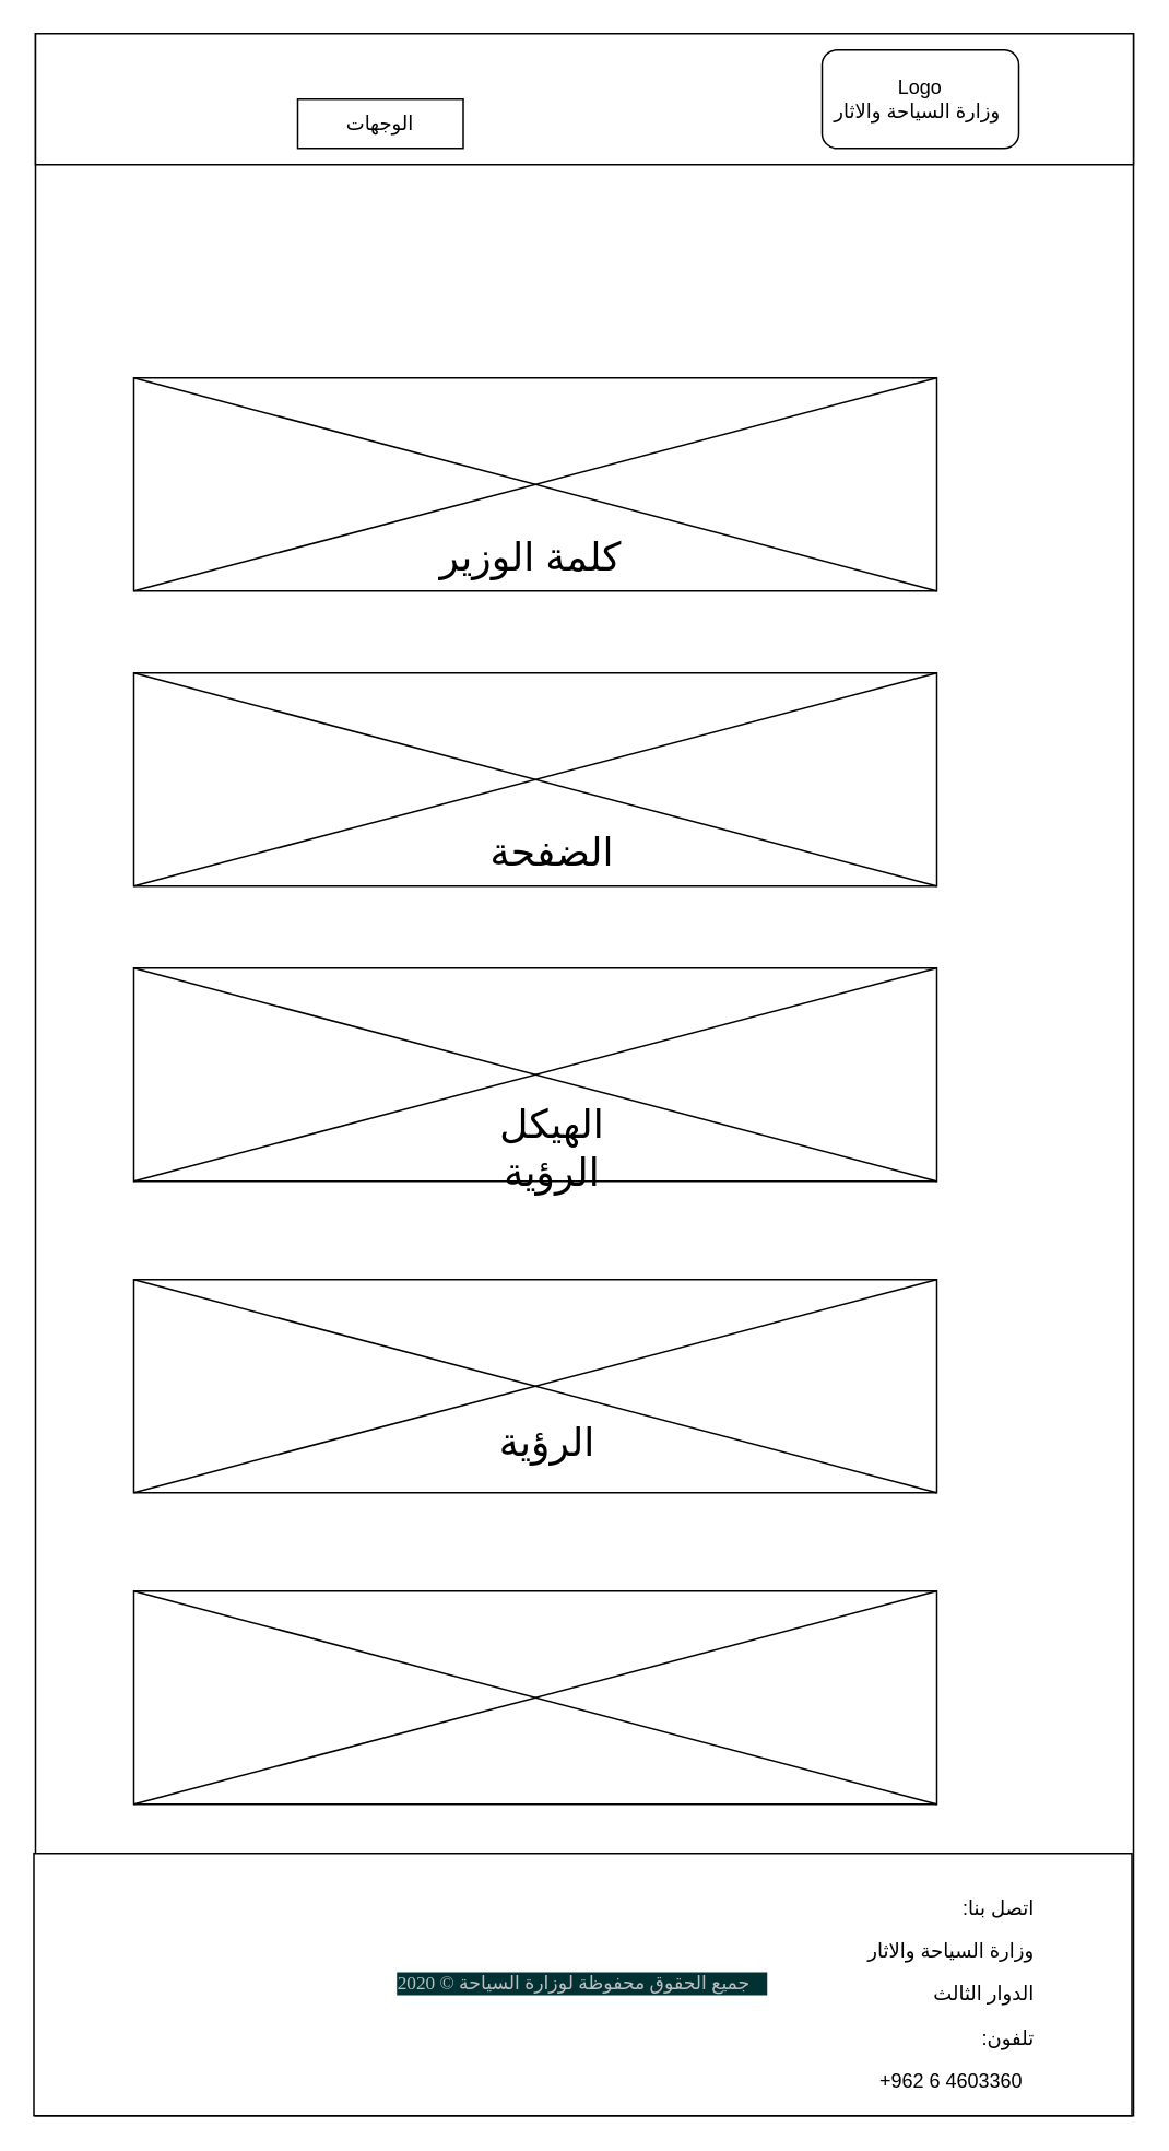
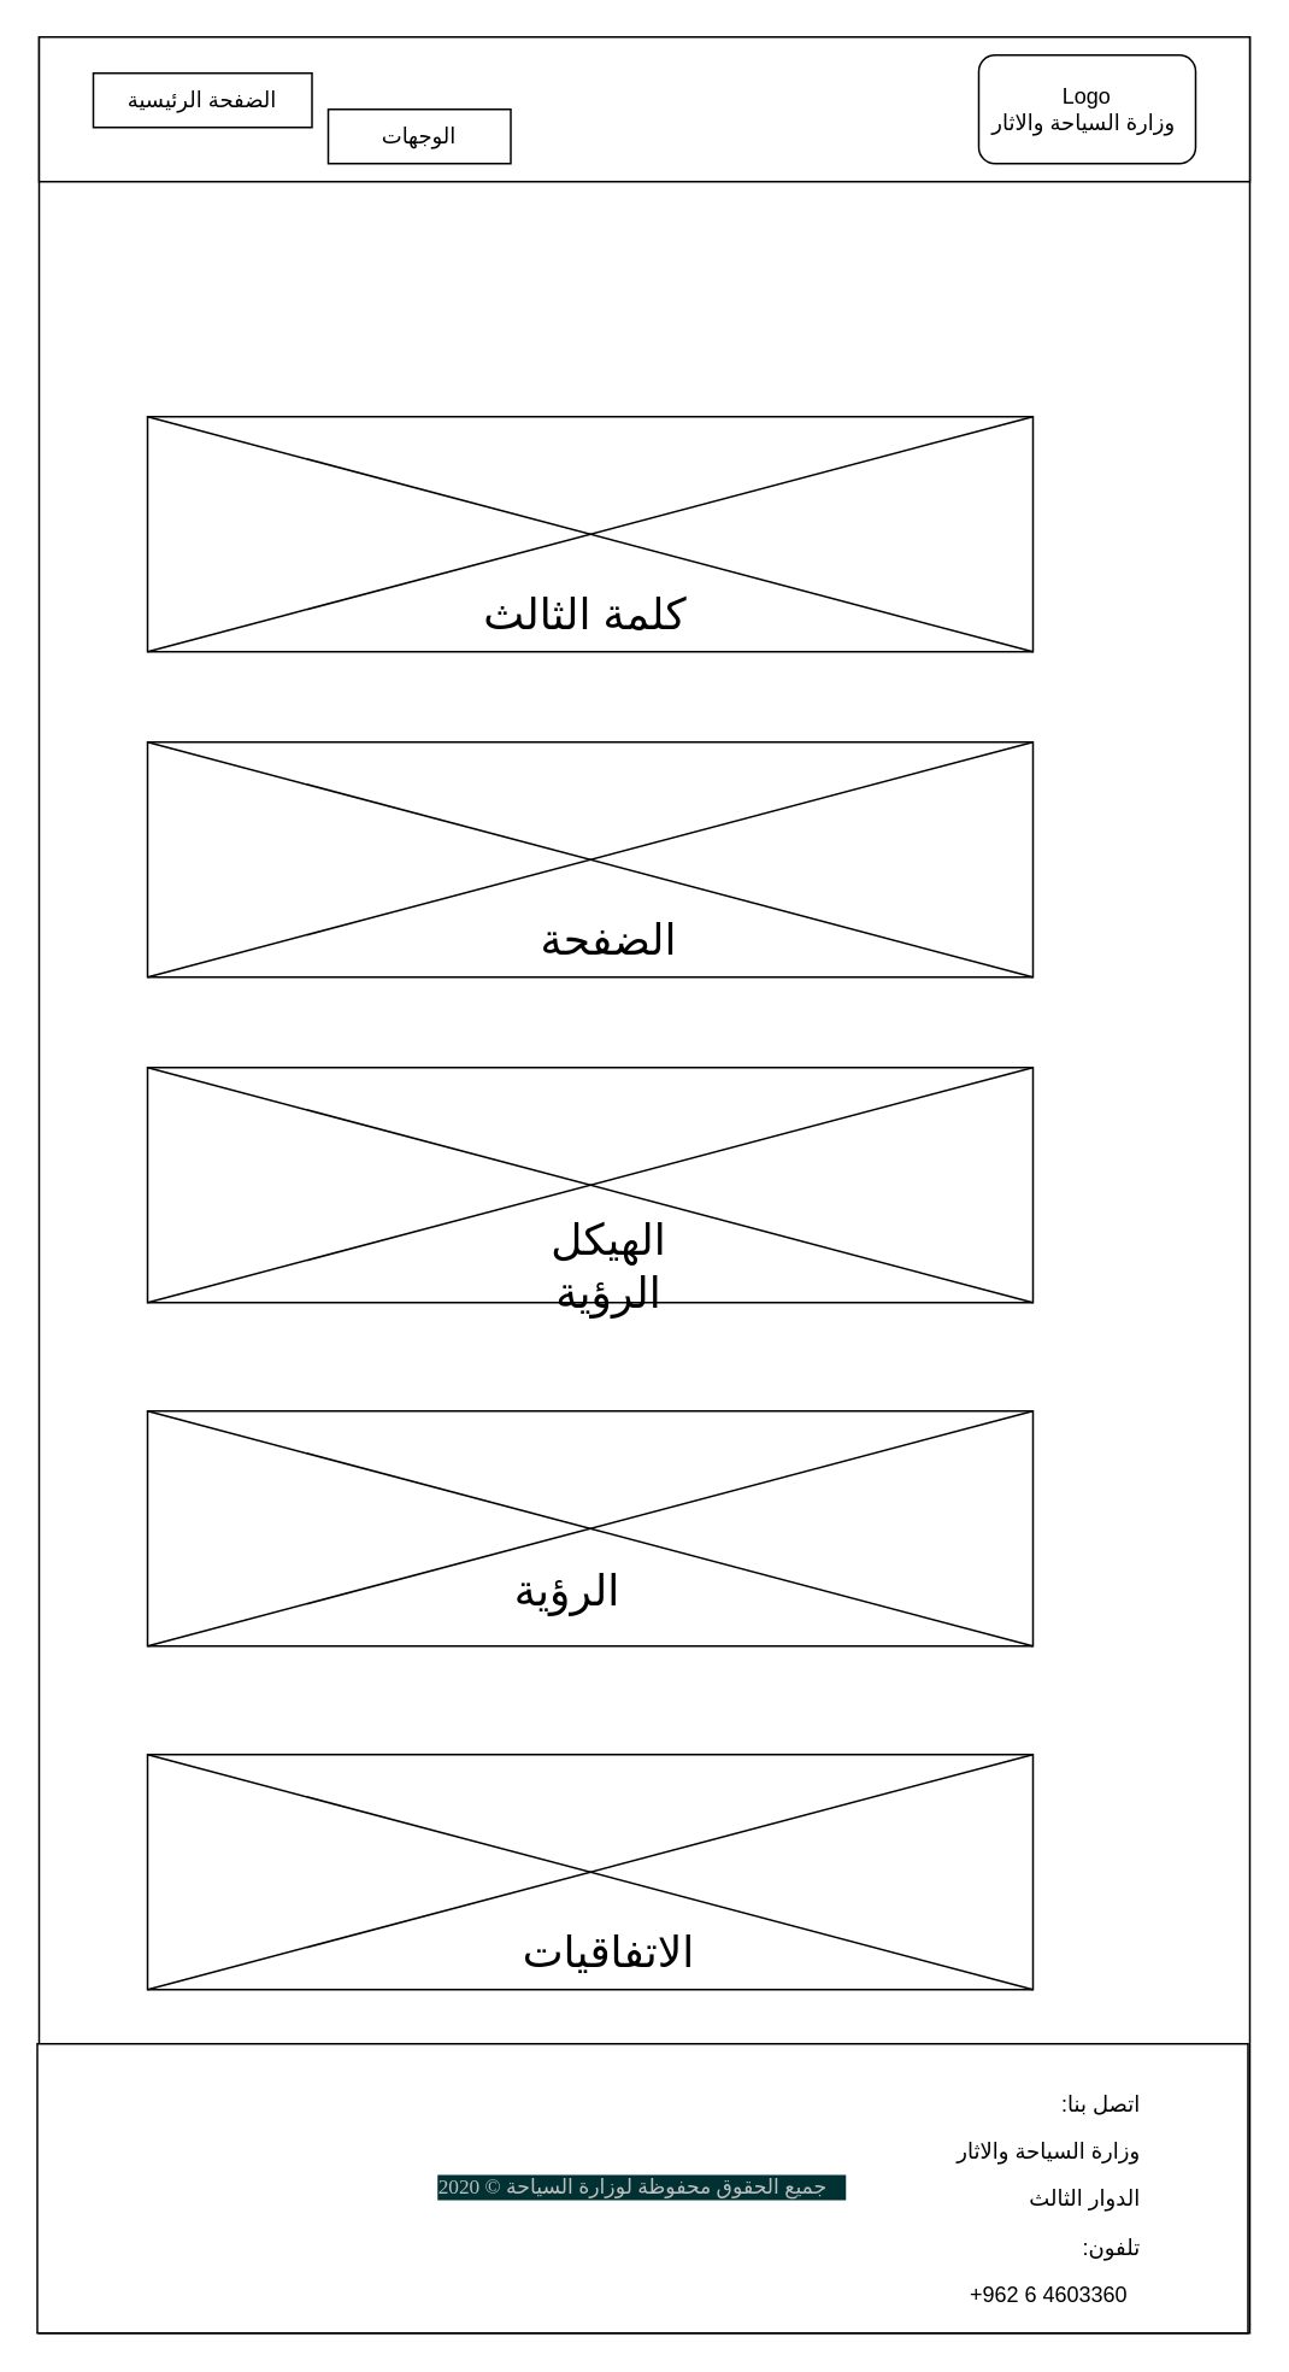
  <mxCell id="0" />
  <mxCell id="1" parent="0" />
  <mxCell id="2" value="" style="rounded=0;whiteSpace=wrap;html=1;" parent="1" vertex="1"><mxGeometry x="21" y="20" width="670" height="1270" as="geometry" /></mxCell>
  <mxCell id="3" value="" style="rounded=0;whiteSpace=wrap;html=1;" parent="1" vertex="1"><mxGeometry x="81" y="230" width="490" height="130" as="geometry" /></mxCell>
  <mxCell id="4" value="" style="rounded=0;whiteSpace=wrap;html=1;" parent="1" vertex="1"><mxGeometry x="81" y="410" width="490" height="130" as="geometry" /></mxCell>
  <mxCell id="5" value="" style="rounded=0;whiteSpace=wrap;html=1;" parent="1" vertex="1"><mxGeometry x="81" y="590" width="490" height="130" as="geometry" /></mxCell>
  <mxCell id="6" value="" style="rounded=0;whiteSpace=wrap;html=1;" parent="1" vertex="1"><mxGeometry x="81" y="780" width="490" height="130" as="geometry" /></mxCell>
  <mxCell id="7" value="" style="rounded=0;whiteSpace=wrap;html=1;" parent="1" vertex="1"><mxGeometry x="81" y="970" width="490" height="130" as="geometry" /></mxCell>
  <mxCell id="8" value="" style="rounded=0;whiteSpace=wrap;html=1;" parent="1" vertex="1"><mxGeometry x="21" y="20" width="670" height="80" as="geometry" /></mxCell>
+ <mxCell id="9" value="الضفحة الرئيسية" style="rounded=0;whiteSpace=wrap;html=1;" parent="1" vertex="1"><mxGeometry x="51" y="40" width="121" height="30" as="geometry" /></mxCell>
  <mxCell id="10" value="الوجهات" style="rounded=0;whiteSpace=wrap;html=1;" parent="1" vertex="1"><mxGeometry x="181" y="60" width="101" height="30" as="geometry" /></mxCell>
- <mxCell id="11" value="Logo&lt;br&gt;وزارة السياحة والاثار&amp;nbsp;" style="rounded=1;whiteSpace=wrap;html=1;" parent="1" vertex="1"><mxGeometry x="501" y="30" width="120" height="60" as="geometry" /></mxCell>
+ <mxCell id="11" value="Logo&lt;br&gt;وزارة السياحة والاثار&amp;nbsp;" style="rounded=1;whiteSpace=wrap;html=1;" parent="1" vertex="1"><mxGeometry x="541" y="30" width="120" height="60" as="geometry" /></mxCell>
  <mxCell id="12" value="" style="endArrow=none;html=1;exitX=0;exitY=1;exitDx=0;exitDy=0;entryX=1;entryY=0;entryDx=0;entryDy=0;" parent="1" source="3" target="3" edge="1"><mxGeometry width="50" height="50" relative="1" as="geometry"><mxPoint x="301" y="310" as="sourcePoint" /><mxPoint x="351" y="260" as="targetPoint" /></mxGeometry></mxCell>
  <mxCell id="13" value="" style="endArrow=none;html=1;exitX=0;exitY=0;exitDx=0;exitDy=0;entryX=1;entryY=1;entryDx=0;entryDy=0;" parent="1" source="3" target="3" edge="1"><mxGeometry width="50" height="50" relative="1" as="geometry"><mxPoint x="181" y="300" as="sourcePoint" /><mxPoint x="231" y="250" as="targetPoint" /></mxGeometry></mxCell>
  <mxCell id="14" value="" style="endArrow=none;html=1;exitX=0;exitY=0;exitDx=0;exitDy=0;entryX=1;entryY=1;entryDx=0;entryDy=0;" parent="1" edge="1"><mxGeometry width="50" height="50" relative="1" as="geometry"><mxPoint x="81" y="410" as="sourcePoint" /><mxPoint x="571" y="540" as="targetPoint" /></mxGeometry></mxCell>
  <mxCell id="15" value="" style="endArrow=none;html=1;exitX=0;exitY=1;exitDx=0;exitDy=0;entryX=1;entryY=0;entryDx=0;entryDy=0;" parent="1" edge="1"><mxGeometry width="50" height="50" relative="1" as="geometry"><mxPoint x="81" y="540" as="sourcePoint" /><mxPoint x="571" y="410" as="targetPoint" /></mxGeometry></mxCell>
  <mxCell id="16" value="" style="endArrow=none;html=1;exitX=0;exitY=1;exitDx=0;exitDy=0;entryX=1;entryY=0;entryDx=0;entryDy=0;" parent="1" edge="1"><mxGeometry width="50" height="50" relative="1" as="geometry"><mxPoint x="81" y="720" as="sourcePoint" /><mxPoint x="571" y="590" as="targetPoint" /></mxGeometry></mxCell>
  <mxCell id="17" value="" style="endArrow=none;html=1;exitX=0;exitY=1;exitDx=0;exitDy=0;entryX=1;entryY=0;entryDx=0;entryDy=0;" parent="1" edge="1"><mxGeometry width="50" height="50" relative="1" as="geometry"><mxPoint x="81" y="910" as="sourcePoint" /><mxPoint x="571" y="780" as="targetPoint" /></mxGeometry></mxCell>
  <mxCell id="18" value="" style="endArrow=none;html=1;exitX=0;exitY=1;exitDx=0;exitDy=0;entryX=1;entryY=0;entryDx=0;entryDy=0;" parent="1" edge="1"><mxGeometry width="50" height="50" relative="1" as="geometry"><mxPoint x="81" y="1100" as="sourcePoint" /><mxPoint x="571" y="970" as="targetPoint" /></mxGeometry></mxCell>
  <mxCell id="19" value="" style="endArrow=none;html=1;exitX=0;exitY=0;exitDx=0;exitDy=0;entryX=1;entryY=1;entryDx=0;entryDy=0;fontStyle=1" parent="1" edge="1"><mxGeometry width="50" height="50" relative="1" as="geometry"><mxPoint x="81" y="590" as="sourcePoint" /><mxPoint x="571" y="720" as="targetPoint" /></mxGeometry></mxCell>
  <mxCell id="20" value="" style="endArrow=none;html=1;exitX=0;exitY=0;exitDx=0;exitDy=0;entryX=1;entryY=1;entryDx=0;entryDy=0;" parent="1" edge="1"><mxGeometry width="50" height="50" relative="1" as="geometry"><mxPoint x="81" y="780" as="sourcePoint" /><mxPoint x="571" y="910" as="targetPoint" /></mxGeometry></mxCell>
  <mxCell id="21" value="" style="endArrow=none;html=1;exitX=0;exitY=0;exitDx=0;exitDy=0;entryX=1;entryY=1;entryDx=0;entryDy=0;" parent="1" edge="1"><mxGeometry width="50" height="50" relative="1" as="geometry"><mxPoint x="81" y="970" as="sourcePoint" /><mxPoint x="571" y="1100" as="targetPoint" /></mxGeometry></mxCell>
- <mxCell id="22" value="&lt;font style=&quot;font-size: 24px&quot;&gt;كلمة الوزير&lt;/font&gt;" style="text;html=1;strokeColor=none;fillColor=none;align=center;verticalAlign=middle;whiteSpace=wrap;rounded=0;" parent="1" vertex="1"><mxGeometry x="261" y="330" width="125" height="20" as="geometry" /></mxCell>
+ <mxCell id="22" value="&lt;font style=&quot;font-size: 24px&quot;&gt;كلمة الثالث&lt;/font&gt;" style="text;html=1;strokeColor=none;fillColor=none;align=center;verticalAlign=middle;whiteSpace=wrap;rounded=0;" parent="1" vertex="1"><mxGeometry x="261" y="330" width="125" height="20" as="geometry" /></mxCell>
  <mxCell id="23" value="&lt;font style=&quot;font-size: 24px&quot;&gt;الضفحة&lt;/font&gt;" style="text;html=1;strokeColor=none;fillColor=none;align=center;verticalAlign=middle;whiteSpace=wrap;rounded=0;" parent="1" vertex="1"><mxGeometry x="273.5" y="510" width="125" height="20" as="geometry" /></mxCell>
  <mxCell id="24" value="&lt;font style=&quot;font-size: 24px&quot;&gt;الهيكل الرؤية&lt;/font&gt;" style="text;html=1;strokeColor=none;fillColor=none;align=center;verticalAlign=middle;whiteSpace=wrap;rounded=0;" parent="1" vertex="1"><mxGeometry x="273.5" y="690" width="125" height="20" as="geometry" /></mxCell>
- <mxCell id="25" value="&lt;font style=&quot;font-size: 24px&quot;&gt;الرؤية&lt;/font&gt;" style="text;html=1;strokeColor=none;fillColor=none;align=center;verticalAlign=middle;whiteSpace=wrap;rounded=0;" parent="1" vertex="1"><mxGeometry x="271" y="870" width="125" height="20" as="geometry" /></mxCell>
+ <mxCell id="25" value="&lt;font style=&quot;font-size: 24px&quot;&gt;الرؤية&lt;/font&gt;" style="text;html=1;strokeColor=none;fillColor=none;align=center;verticalAlign=middle;whiteSpace=wrap;rounded=0;" parent="1" vertex="1"><mxGeometry x="251" y="870" width="125" height="20" as="geometry" /></mxCell>
+ <mxCell id="26" value="&lt;font style=&quot;font-size: 24px&quot;&gt;الاتفاقيات&lt;/font&gt;" style="text;html=1;strokeColor=none;fillColor=none;align=center;verticalAlign=middle;whiteSpace=wrap;rounded=0;" parent="1" vertex="1"><mxGeometry x="273.5" y="1070" width="125" height="20" as="geometry" /></mxCell>
  <mxCell id="27" value="&lt;div class=&quot;sct-copyright&quot; style=&quot;box-sizing: border-box ; color: rgb(189 , 190 , 192) ; float: right ; padding-left: 0px ; padding-right: 0.9em ; font-family: &amp;#34;newfont&amp;#34; ; font-size: 11.52px ; text-align: left ; background-color: rgb(1 , 49 , 51)&quot;&gt;جميع الحقوق محفوظة لوزارة السياحة ©&amp;nbsp;2020&lt;/div&gt;&lt;div&gt;&lt;br&gt;&lt;/div&gt;" style="rounded=0;whiteSpace=wrap;html=1;" parent="1" vertex="1"><mxGeometry x="20" y="1130" width="670" height="160" as="geometry" /></mxCell>
  <mxCell id="28" value="&lt;p class=&quot;MsoNormal&quot; align=&quot;right&quot; style=&quot;text-align: right&quot;&gt;&lt;span lang=&quot;AR-SA&quot; dir=&quot;RTL&quot; style=&quot;font-family: &amp;#34;arial&amp;#34; , sans-serif&quot;&gt;&lt;span style=&quot;background-color: rgb(255 , 255 , 255)&quot;&gt;اتصل بنا:&lt;/span&gt;&lt;span style=&quot;background-color: yellow&quot;&gt;&lt;/span&gt;&lt;/span&gt;&lt;/p&gt;&lt;p class=&quot;MsoNormal&quot; align=&quot;right&quot; style=&quot;text-align: right&quot;&gt;&lt;span lang=&quot;AR-SA&quot; dir=&quot;RTL&quot; style=&quot;font-family: &amp;#34;arial&amp;#34; , sans-serif&quot;&gt;&lt;span style=&quot;background-color: rgb(255 , 255 , 255)&quot;&gt;وزارة السياحة والاثار&lt;/span&gt;&lt;/span&gt;&lt;/p&gt;&lt;p class=&quot;MsoNormal&quot; align=&quot;right&quot; style=&quot;text-align: right&quot;&gt;&lt;span lang=&quot;AR-SA&quot; dir=&quot;RTL&quot; style=&quot;font-family: &amp;#34;arial&amp;#34; , sans-serif&quot;&gt;&lt;span style=&quot;background-color: rgb(255 , 255 , 255)&quot;&gt;الدوار الثالث&amp;nbsp;&lt;/span&gt;&lt;/span&gt;&lt;/p&gt;&lt;p class=&quot;MsoNormal&quot; align=&quot;right&quot; style=&quot;text-align: right&quot;&gt;&lt;span lang=&quot;AR-SA&quot; dir=&quot;RTL&quot; style=&quot;font-family: &amp;#34;arial&amp;#34; , sans-serif&quot;&gt;&lt;span style=&quot;background-color: rgb(255 , 255 , 255)&quot;&gt;تلفون:&lt;/span&gt;&lt;/span&gt;&lt;/p&gt;&lt;span style=&quot;line-height: 107% ; font-family: &amp;#34;arial&amp;#34; , sans-serif&quot;&gt;&lt;font style=&quot;font-size: 12px&quot;&gt;+962 6 4603360&lt;/font&gt;&lt;/span&gt;" style="text;html=1;strokeColor=none;fillColor=none;align=center;verticalAlign=middle;whiteSpace=wrap;rounded=0;" parent="1" vertex="1"><mxGeometry x="500" y="1145" width="160" height="130" as="geometry" /></mxCell>
